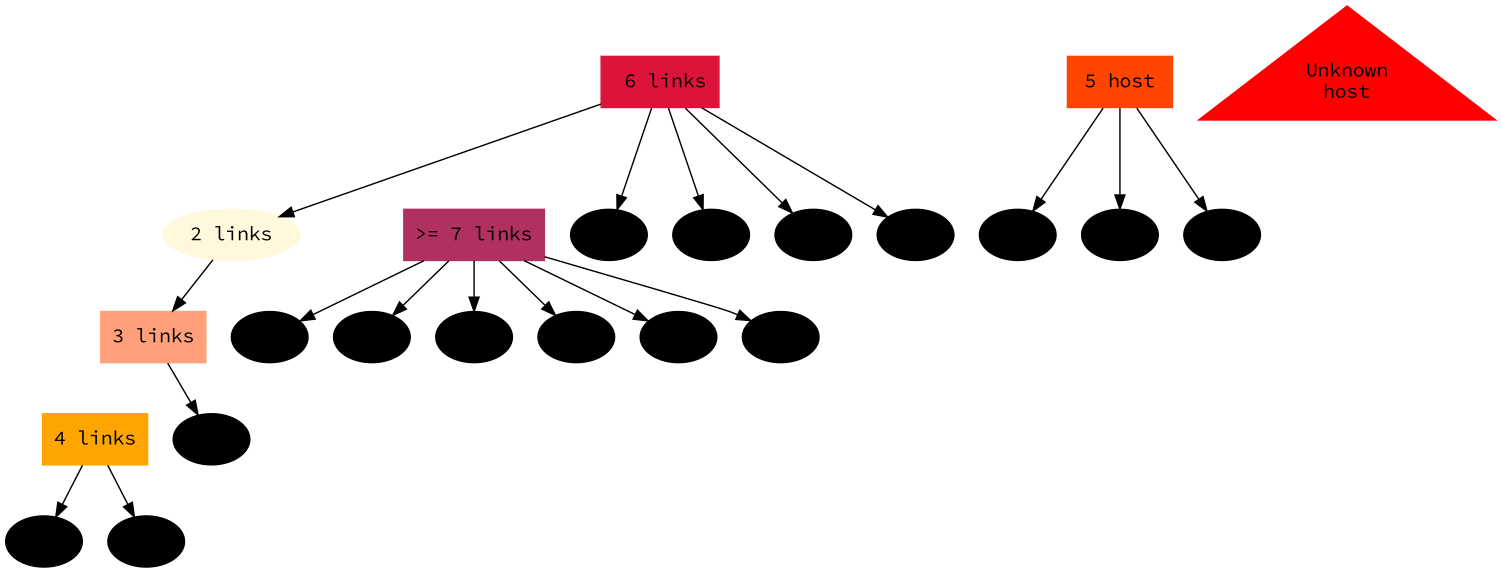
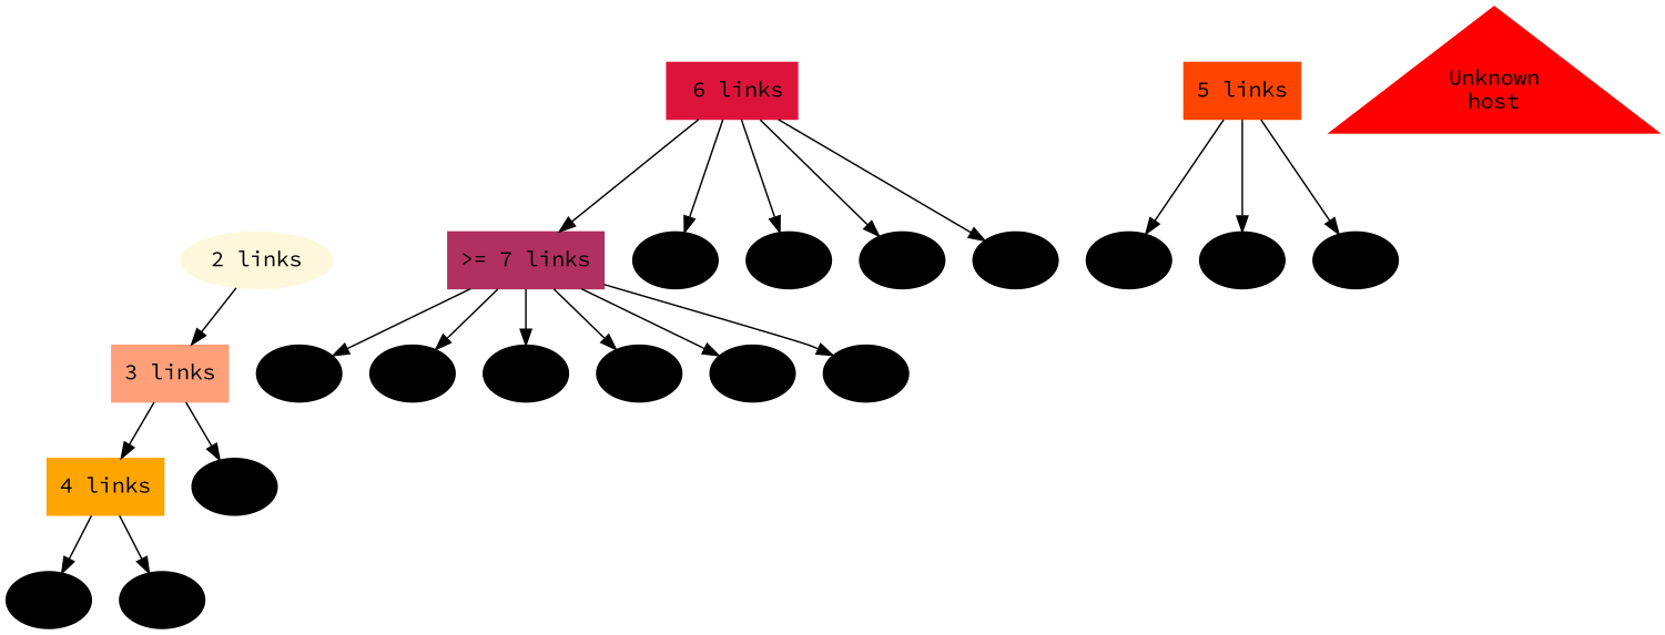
  digraph {
    fontname="Source Code Pro"
    node [color=black fontname="Source Code Pro" style=filled]
    edge [fontname="Source Code Pro"]
    twolinks [color=cornsilk label="2 links" shape=ellipse]
    threelinks [color=lightsalmon label="3 links" shape=box]
    fourlinks [color=orange label="4 links" shape=box]
    n2
    n3
    n4
-   fivelinks [color=orangered label="5 host" shape=box]
+   fivelinks [color=orangered label="5 links" shape=box]
    n5
    n6
    n7
    sixlinks [color=crimson label=" 6 links" shape=box]
    sevenlinks [color=maroon label=">= 7 links" shape=box]
    n8
    n9
    n10
    n11
    n12
    n13
    n14
    n15
    n16
    n17
    unknown_1 [color=red label="Unknown\nhost" shape=triangle]
    twolinks -> threelinks
+   threelinks -> fourlinks
    threelinks -> n2
    fourlinks -> n3
    fourlinks -> n4
    fivelinks -> n5
    fivelinks -> n6
    fivelinks -> n7
-   sixlinks -> twolinks
+   sixlinks -> sevenlinks
    sixlinks -> n8
    sixlinks -> n9
    sixlinks -> n10
    sixlinks -> n11
    sevenlinks -> n12
    sevenlinks -> n13
    sevenlinks -> n14
    sevenlinks -> n15
    sevenlinks -> n16
    sevenlinks -> n17
  }
